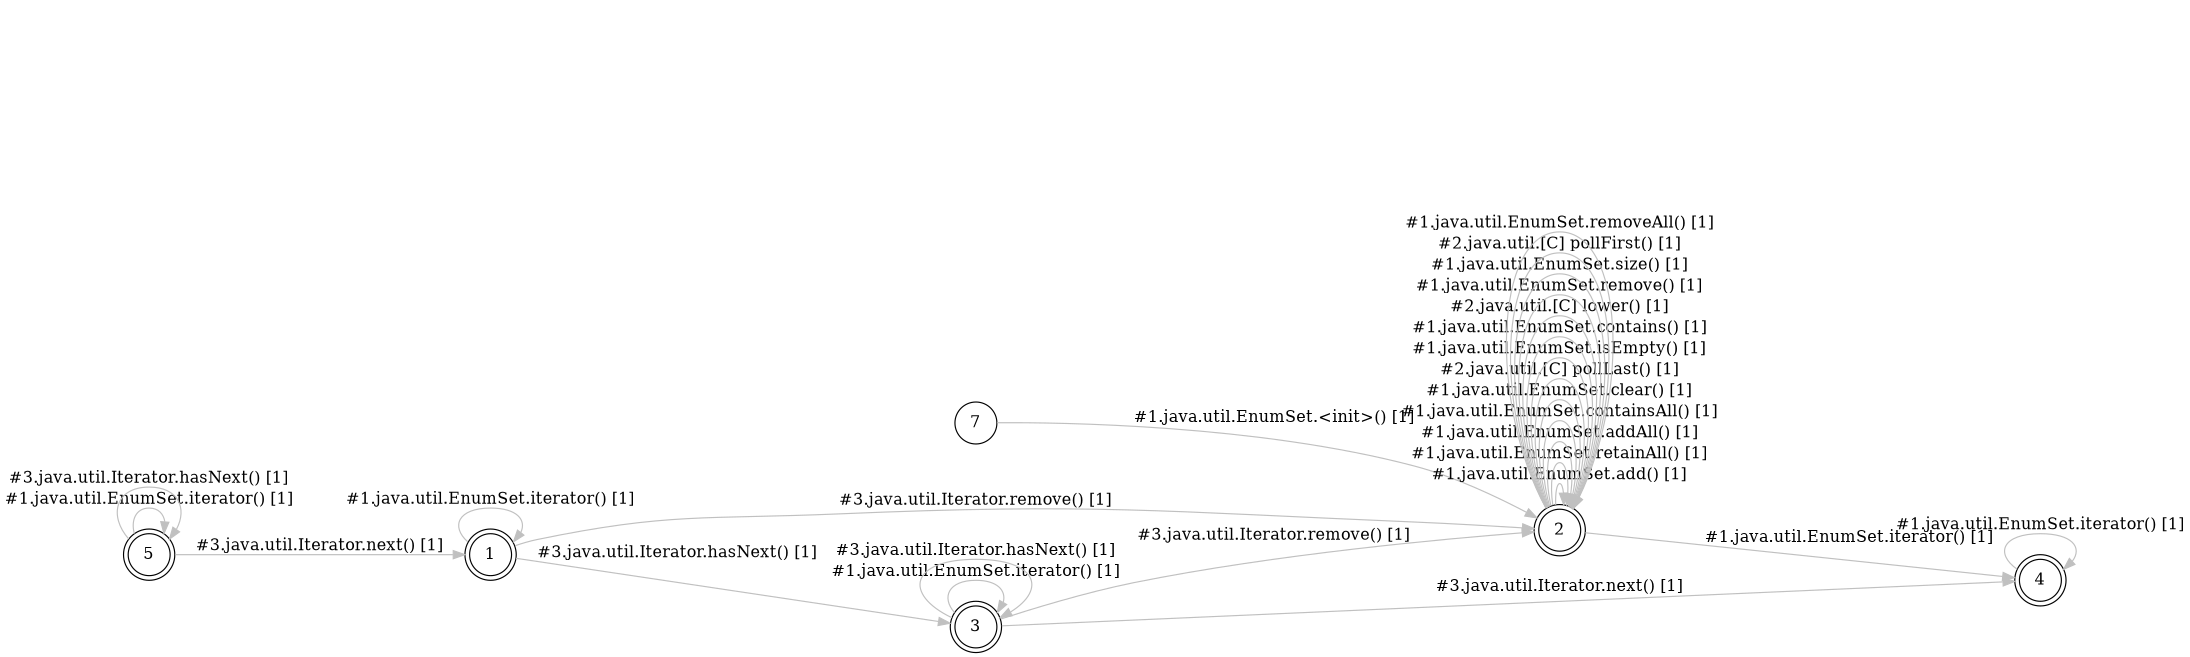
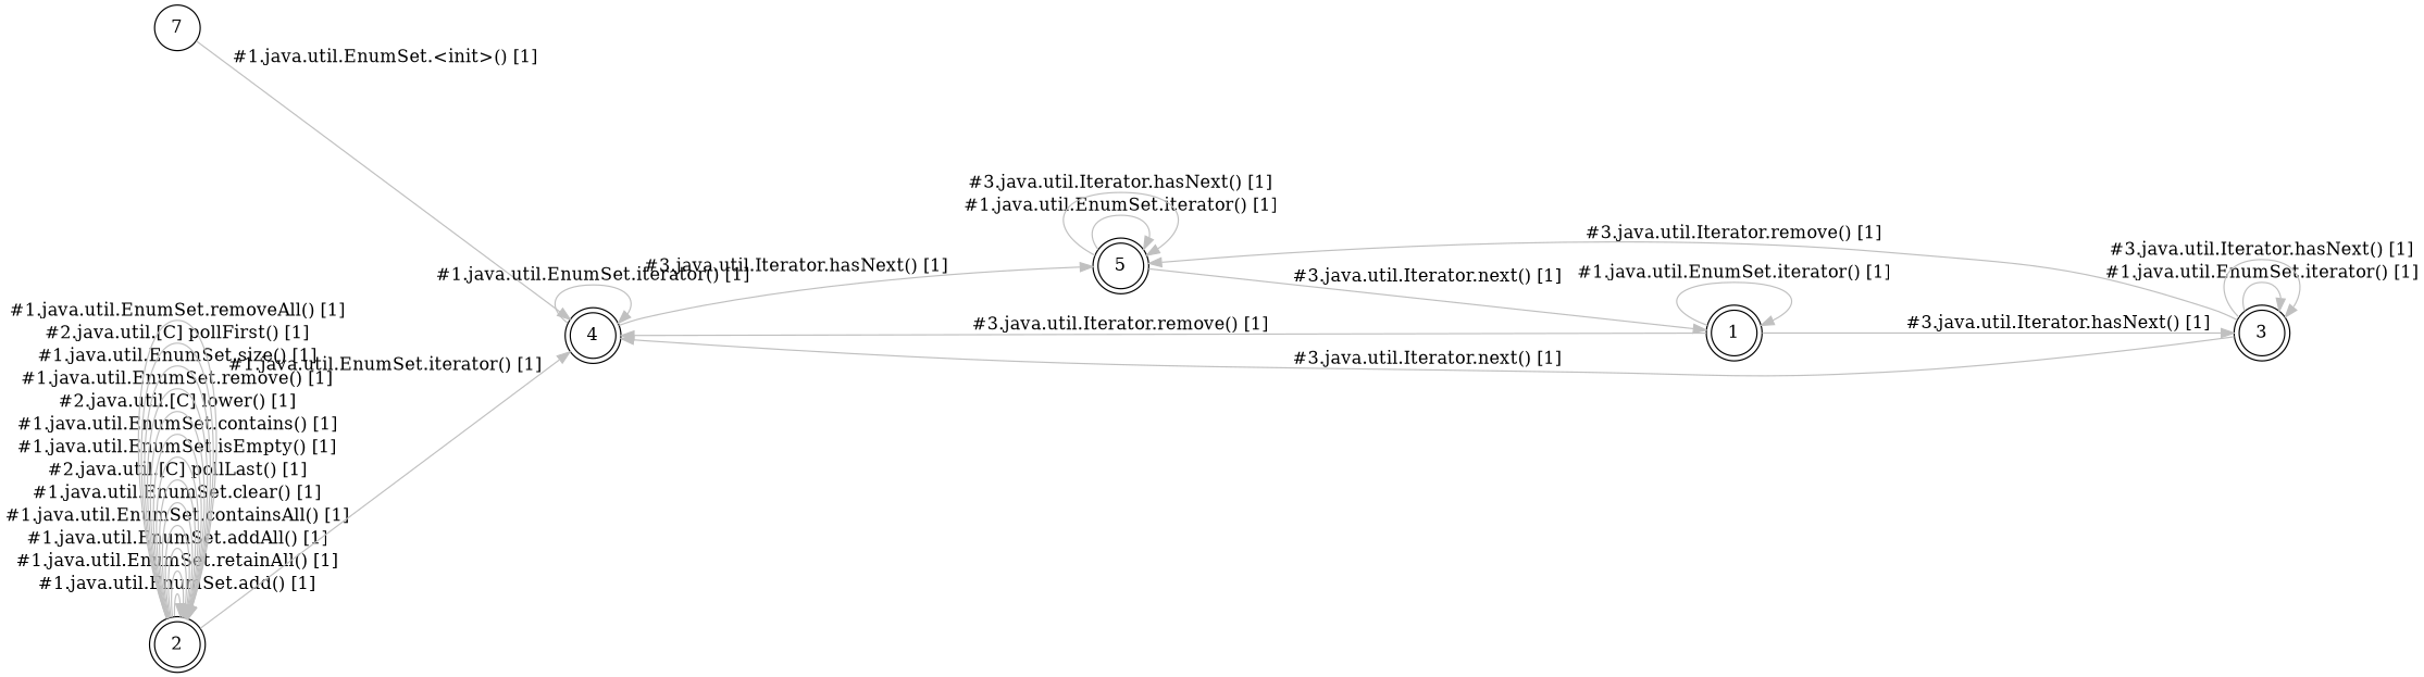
  digraph {
    rankdir=LR
    node [shape=doublecircle]
    edge [color=gray style="setlinewidth(1)"]
    n1 [label=7 shape=circle]
    2
    4
    5
    1
    3
-   n1 -> 2 [label="#1.java.util.EnumSet.<init>() [1]"]
+   n1 -> 4 [label="#1.java.util.EnumSet.<init>() [1]"]
    2 -> 2 [label="#1.java.util.EnumSet.add() [1]"]
    2 -> 2 [label="#1.java.util.EnumSet.retainAll() [1]"]
    2 -> 2 [label="#1.java.util.EnumSet.addAll() [1]"]
    2 -> 2 [label="#1.java.util.EnumSet.containsAll() [1]"]
    2 -> 2 [label="#1.java.util.EnumSet.clear() [1]"]
    2 -> 2 [label="#2.java.util.[C] pollLast() [1]"]
    2 -> 2 [label="#1.java.util.EnumSet.isEmpty() [1]"]
    2 -> 2 [label="#1.java.util.EnumSet.contains() [1]"]
    2 -> 2 [label="#2.java.util.[C] lower() [1]"]
    2 -> 2 [label="#1.java.util.EnumSet.remove() [1]"]
    2 -> 2 [label="#1.java.util.EnumSet.size() [1]"]
    2 -> 2 [label="#2.java.util.[C] pollFirst() [1]"]
    2 -> 2 [label="#1.java.util.EnumSet.removeAll() [1]"]
    2 -> 4 [label="#1.java.util.EnumSet.iterator() [1]"]
    4 -> 4 [label="#1.java.util.EnumSet.iterator() [1]"]
+   4 -> 5 [label="#3.java.util.Iterator.hasNext() [1]"]
    5 -> 5 [label="#1.java.util.EnumSet.iterator() [1]"]
    5 -> 5 [label="#3.java.util.Iterator.hasNext() [1]"]
    5 -> 1 [label="#3.java.util.Iterator.next() [1]"]
-   1 -> 2 [label="#3.java.util.Iterator.remove() [1]"]
+   1 -> 4 [label="#3.java.util.Iterator.remove() [1]"]
    1 -> 1 [label="#1.java.util.EnumSet.iterator() [1]"]
    1 -> 3 [label="#3.java.util.Iterator.hasNext() [1]"]
    3 -> 4 [label="#3.java.util.Iterator.next() [1]"]
-   3 -> 2 [label="#3.java.util.Iterator.remove() [1]"]
+   3 -> 5 [label="#3.java.util.Iterator.remove() [1]"]
    3 -> 3 [label="#1.java.util.EnumSet.iterator() [1]"]
    3 -> 3 [label="#3.java.util.Iterator.hasNext() [1]"]
  }
